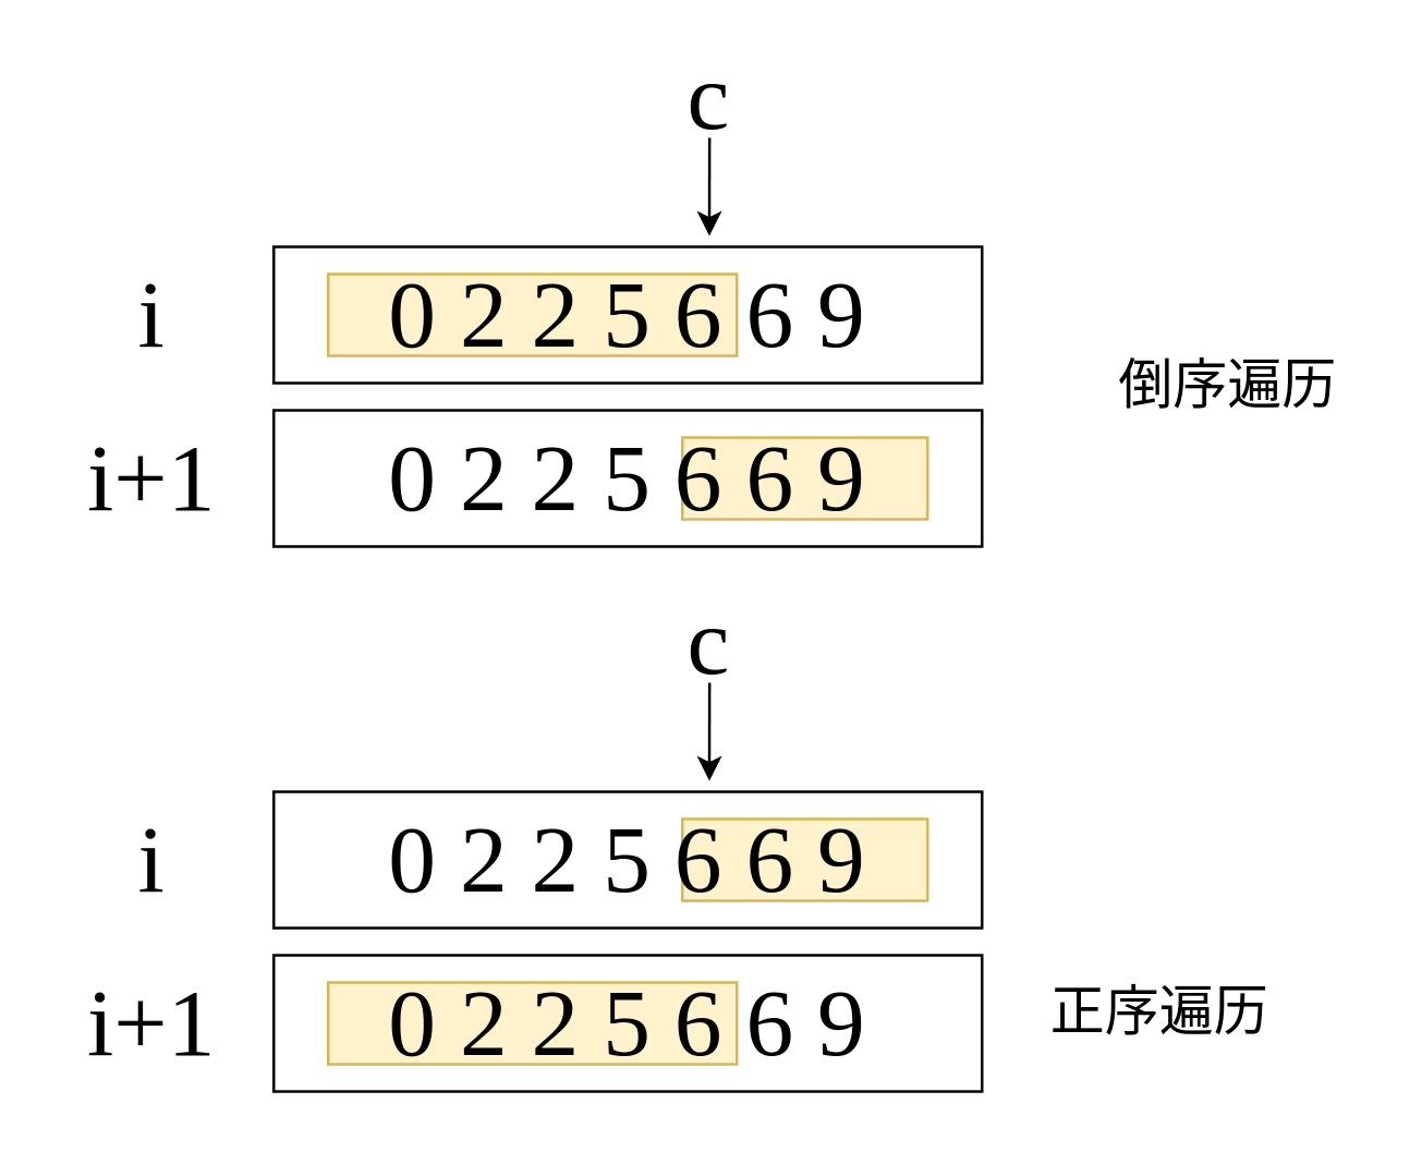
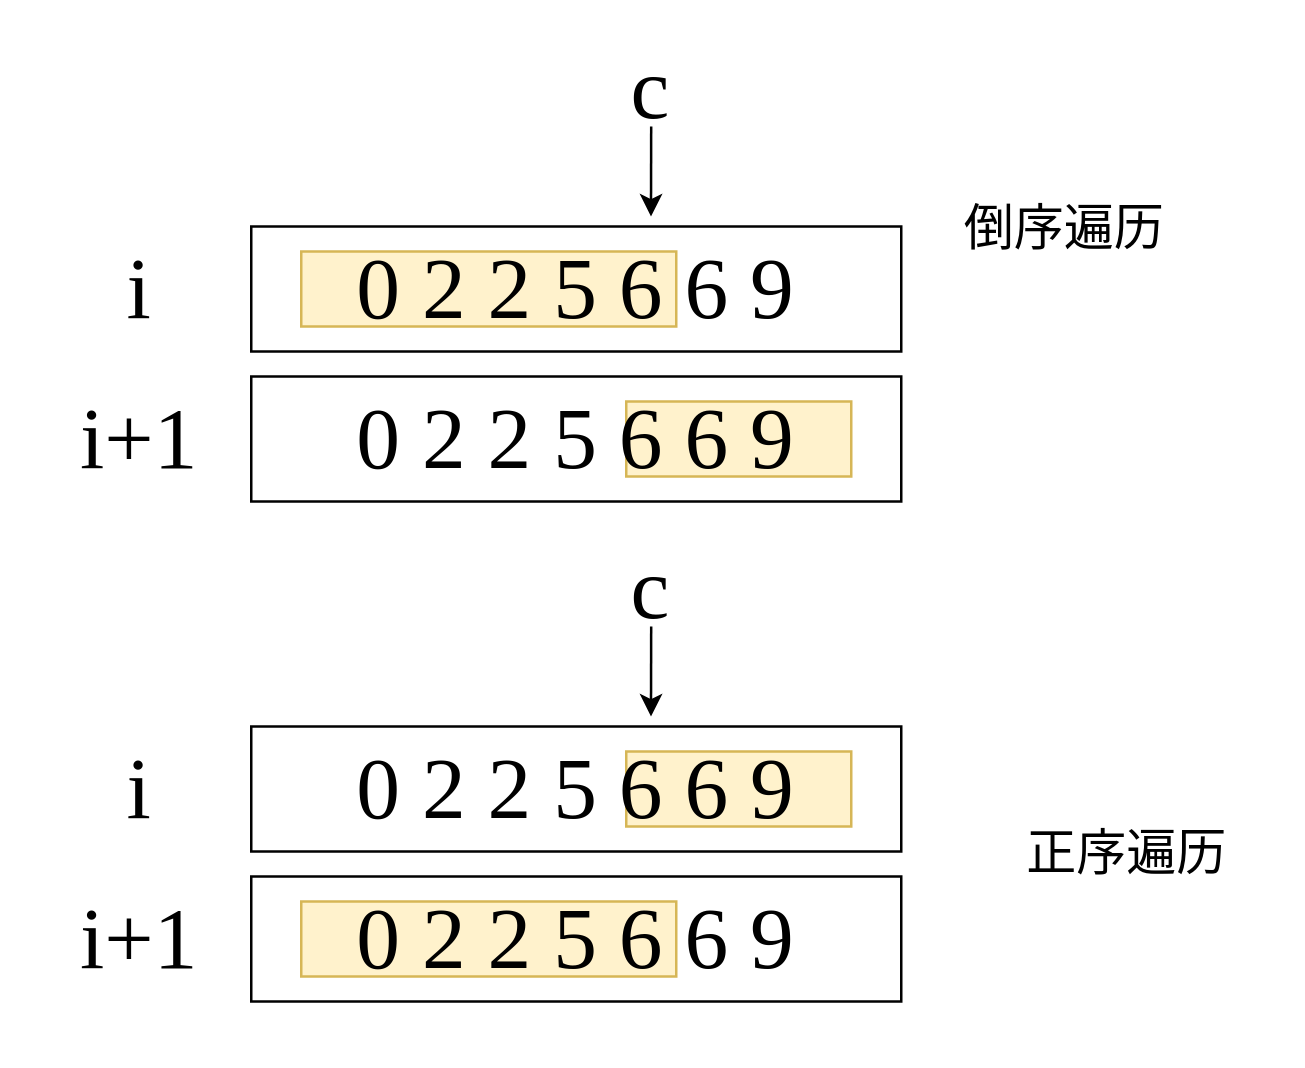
  <mxCell id="0" />
  <mxCell id="1" parent="0" />
  <mxCell id="2" value="" style="rounded=0;whiteSpace=wrap;html=1;fillColor=#fff2cc;strokeColor=#d6b656;" vertex="1" parent="1"><mxGeometry x="120" y="100" width="150" height="30" as="geometry" /></mxCell>
  <mxCell id="3" value="i" style="text;html=1;align=center;verticalAlign=middle;resizable=0;points=[];autosize=1;strokeColor=none;fillColor=none;fontFamily=Comic Sans MS;fontSize=35;" vertex="1" parent="1"><mxGeometry x="40" y="85" width="30" height="60" as="geometry" /></mxCell>
  <mxCell id="4" value="i+1" style="text;html=1;align=center;verticalAlign=middle;resizable=0;points=[];autosize=1;strokeColor=none;fillColor=none;fontFamily=Comic Sans MS;fontSize=35;" vertex="1" parent="1"><mxGeometry x="20" y="145" width="70" height="60" as="geometry" /></mxCell>
  <mxCell id="5" value="c" style="text;html=1;strokeColor=none;fillColor=none;align=center;verticalAlign=middle;whiteSpace=wrap;rounded=0;fontSize=35;fontFamily=Comic Sans MS;" vertex="1" parent="1"><mxGeometry x="230" y="20" width="60" height="30" as="geometry" /></mxCell>
  <mxCell id="6" value="" style="endArrow=classic;html=1;rounded=0;entryX=0.615;entryY=-0.08;entryDx=0;entryDy=0;entryPerimeter=0;" edge="1" parent="1" source="5" target="9"><mxGeometry width="50" height="50" relative="1" as="geometry"><mxPoint x="260" y="360" as="sourcePoint" /><mxPoint x="310" y="310" as="targetPoint" /></mxGeometry></mxCell>
  <mxCell id="7" value="" style="rounded=0;whiteSpace=wrap;html=1;fillColor=#fff2cc;strokeColor=#d6b656;" vertex="1" parent="1"><mxGeometry x="250" y="160" width="90" height="30" as="geometry" /></mxCell>
  <mxCell id="8" value="0 2 2 5 6 6 9" style="rounded=0;whiteSpace=wrap;html=1;fontFamily=Comic Sans MS;fontSize=35;fillColor=none;" vertex="1" parent="1"><mxGeometry x="100" y="150" width="260" height="50" as="geometry" /></mxCell>
  <mxCell id="9" value="0 2 2 5 6 6 9" style="rounded=0;whiteSpace=wrap;html=1;fontFamily=Comic Sans MS;fontSize=35;fillColor=none;" vertex="1" parent="1"><mxGeometry x="100" y="90" width="260" height="50" as="geometry" /></mxCell>
  <mxCell id="10" value="" style="rounded=0;whiteSpace=wrap;html=1;fillColor=#fff2cc;strokeColor=#d6b656;" vertex="1" parent="1"><mxGeometry x="120" y="360" width="150" height="30" as="geometry" /></mxCell>
  <mxCell id="11" value="i" style="text;html=1;align=center;verticalAlign=middle;resizable=0;points=[];autosize=1;strokeColor=none;fillColor=none;fontFamily=Comic Sans MS;fontSize=35;" vertex="1" parent="1"><mxGeometry x="40" y="285" width="30" height="60" as="geometry" /></mxCell>
  <mxCell id="12" value="i+1" style="text;html=1;align=center;verticalAlign=middle;resizable=0;points=[];autosize=1;strokeColor=none;fillColor=none;fontFamily=Comic Sans MS;fontSize=35;" vertex="1" parent="1"><mxGeometry x="20" y="345" width="70" height="60" as="geometry" /></mxCell>
  <mxCell id="13" value="c" style="text;html=1;strokeColor=none;fillColor=none;align=center;verticalAlign=middle;whiteSpace=wrap;rounded=0;fontSize=35;fontFamily=Comic Sans MS;" vertex="1" parent="1"><mxGeometry x="230" y="220" width="60" height="30" as="geometry" /></mxCell>
  <mxCell id="14" value="" style="endArrow=classic;html=1;rounded=0;entryX=0.615;entryY=-0.08;entryDx=0;entryDy=0;entryPerimeter=0;" edge="1" parent="1" source="13" target="17"><mxGeometry width="50" height="50" relative="1" as="geometry"><mxPoint x="260" y="560" as="sourcePoint" /><mxPoint x="310" y="510" as="targetPoint" /></mxGeometry></mxCell>
  <mxCell id="15" value="" style="rounded=0;whiteSpace=wrap;html=1;fillColor=#fff2cc;strokeColor=#d6b656;" vertex="1" parent="1"><mxGeometry x="250" y="300" width="90" height="30" as="geometry" /></mxCell>
  <mxCell id="16" value="0 2 2 5 6 6 9" style="rounded=0;whiteSpace=wrap;html=1;fontFamily=Comic Sans MS;fontSize=35;fillColor=none;" vertex="1" parent="1"><mxGeometry x="100" y="350" width="260" height="50" as="geometry" /></mxCell>
  <mxCell id="17" value="0 2 2 5 6 6 9" style="rounded=0;whiteSpace=wrap;html=1;fontFamily=Comic Sans MS;fontSize=35;fillColor=none;" vertex="1" parent="1"><mxGeometry x="100" y="290" width="260" height="50" as="geometry" /></mxCell>
- <mxCell id="18" value="倒序遍历" style="text;html=1;align=center;verticalAlign=middle;resizable=0;points=[];autosize=1;strokeColor=none;fillColor=none;fontFamily=Comic Sans MS;fontSize=20;" vertex="1" parent="1"><mxGeometry x="400" y="120" width="100" height="40" as="geometry" /></mxCell>
- <mxCell id="19" value="正序遍历" style="text;html=1;align=center;verticalAlign=middle;resizable=0;points=[];autosize=1;strokeColor=none;fillColor=none;fontFamily=Comic Sans MS;fontSize=20;" vertex="1" parent="1"><mxGeometry x="375" y="350" width="100" height="40" as="geometry" /></mxCell>
+ <mxCell id="18" value="倒序遍历" style="text;html=1;align=center;verticalAlign=middle;resizable=0;points=[];autosize=1;strokeColor=none;fillColor=none;fontFamily=Comic Sans MS;fontSize=20;" vertex="1" parent="1"><mxGeometry x="375" y="70" width="100" height="40" as="geometry" /></mxCell>
+ <mxCell id="19" value="正序遍历" style="text;html=1;align=center;verticalAlign=middle;resizable=0;points=[];autosize=1;strokeColor=none;fillColor=none;fontFamily=Comic Sans MS;fontSize=20;" vertex="1" parent="1"><mxGeometry x="400" y="320" width="100" height="40" as="geometry" /></mxCell>
